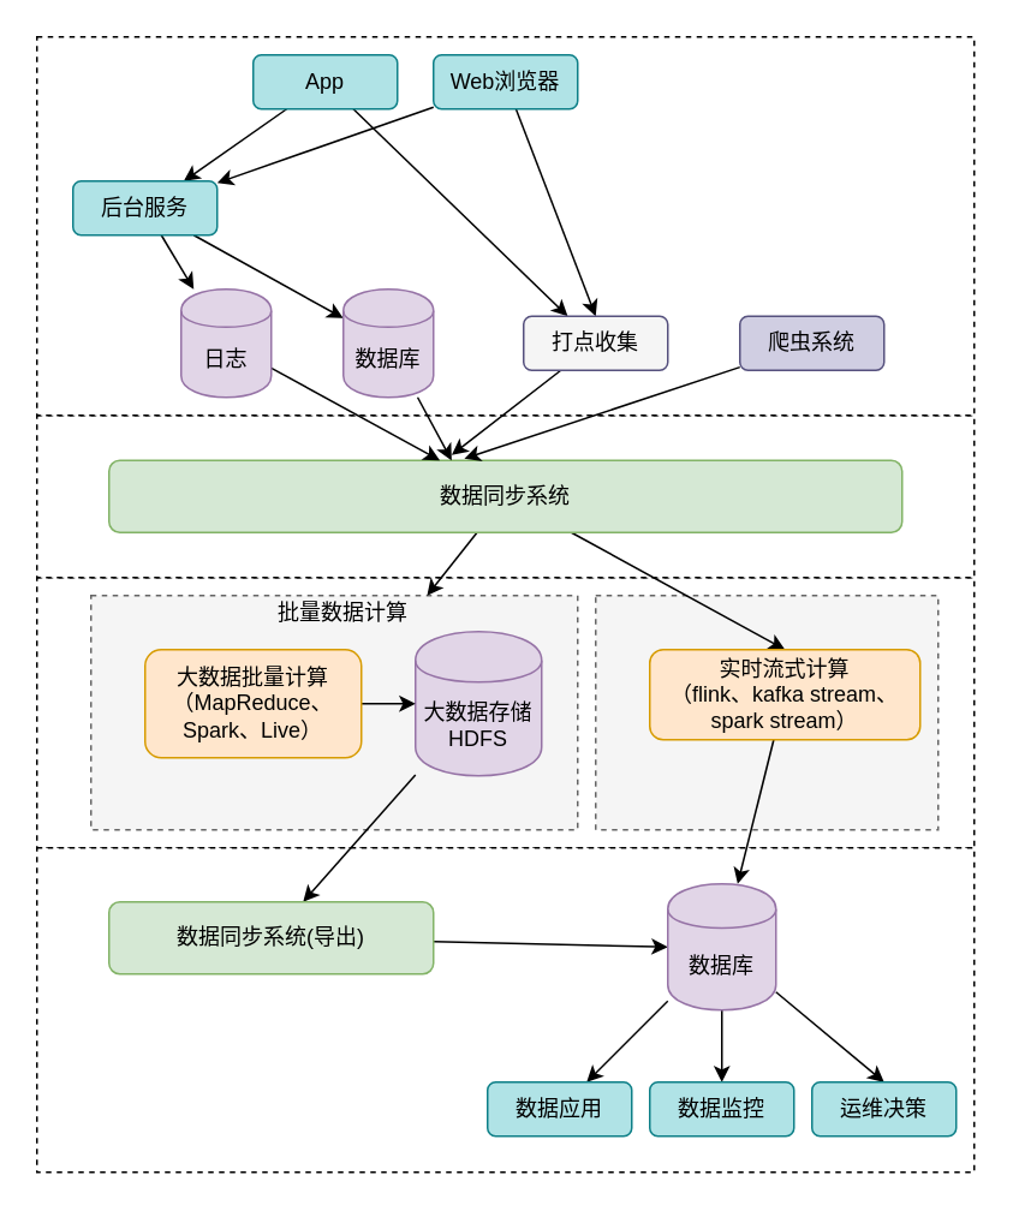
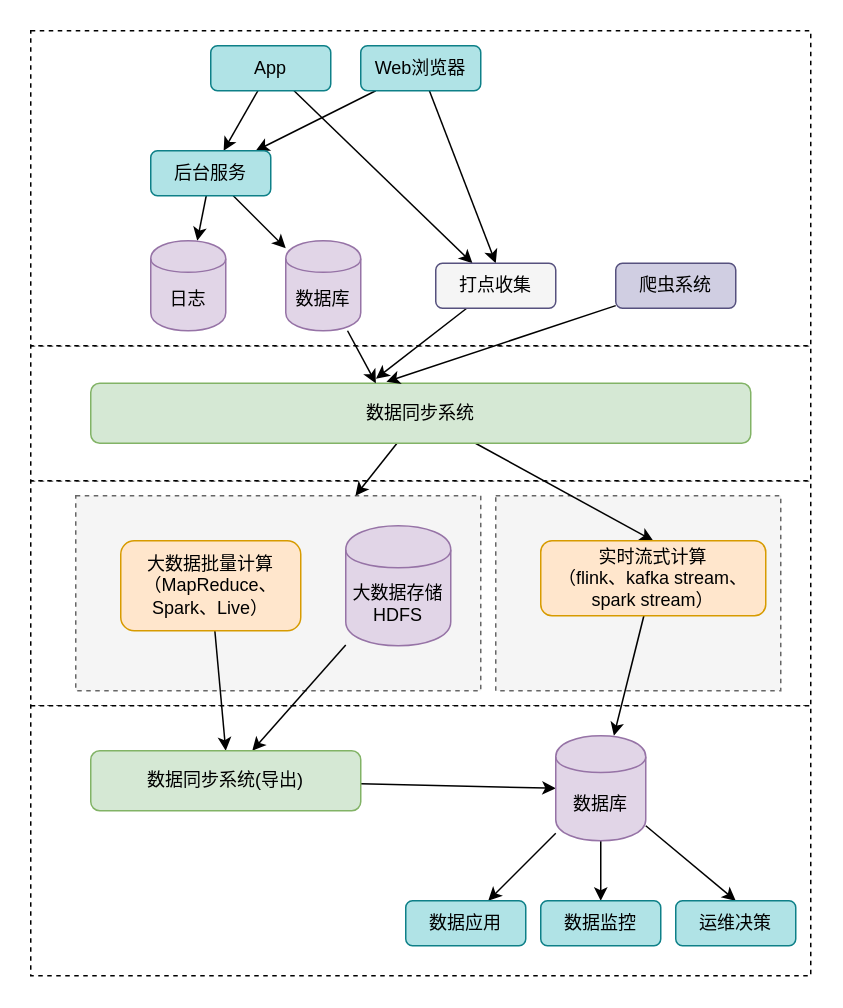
  <mxCell id="0" />
  <mxCell id="1" parent="0" />
  <mxCell id="2" value="" style="rounded=0;whiteSpace=wrap;html=1;dashed=1;" parent="1" vertex="1"><mxGeometry x="20" y="320" width="520" height="150" as="geometry" /></mxCell>
  <mxCell id="3" value="" style="rounded=0;whiteSpace=wrap;html=1;dashed=1;fillColor=#f5f5f5;strokeColor=#666666;fontColor=#333333;" parent="1" vertex="1"><mxGeometry x="330" y="330" width="190" height="130" as="geometry" /></mxCell>
  <mxCell id="4" value="" style="rounded=0;whiteSpace=wrap;html=1;dashed=1;fillColor=#f5f5f5;strokeColor=#666666;fontColor=#333333;" parent="1" vertex="1"><mxGeometry x="50" y="330" width="270" height="130" as="geometry" /></mxCell>
  <mxCell id="5" value="" style="rounded=0;whiteSpace=wrap;html=1;dashed=1;" parent="1" vertex="1"><mxGeometry x="20" y="470" width="520" height="180" as="geometry" /></mxCell>
  <mxCell id="6" value="" style="rounded=0;whiteSpace=wrap;html=1;dashed=1;" parent="1" vertex="1"><mxGeometry x="20" y="230" width="520" height="90" as="geometry" /></mxCell>
  <mxCell id="7" value="" style="rounded=0;whiteSpace=wrap;html=1;dashed=1;" parent="1" vertex="1"><mxGeometry x="20" y="20" width="520" height="210" as="geometry" /></mxCell>
  <mxCell id="8" style="edgeStyle=none;rounded=0;orthogonalLoop=1;jettySize=auto;html=1;entryX=0.5;entryY=0;entryDx=0;entryDy=0;" parent="1" source="10" target="33" edge="1"><mxGeometry relative="1" as="geometry" /></mxCell>
  <mxCell id="9" style="edgeStyle=none;rounded=0;orthogonalLoop=1;jettySize=auto;html=1;" parent="1" source="10" target="4" edge="1"><mxGeometry relative="1" as="geometry" /></mxCell>
  <mxCell id="10" value="数据同步系统" style="rounded=1;whiteSpace=wrap;html=1;fillColor=#d5e8d4;strokeColor=#82b366;" parent="1" vertex="1"><mxGeometry x="60" y="255" width="440" height="40" as="geometry" /></mxCell>
  <mxCell id="11" style="rounded=0;orthogonalLoop=1;jettySize=auto;html=1;" parent="1" source="13" target="19" edge="1"><mxGeometry relative="1" as="geometry" /></mxCell>
  <mxCell id="12" style="edgeStyle=none;rounded=0;orthogonalLoop=1;jettySize=auto;html=1;" parent="1" source="13" target="21" edge="1"><mxGeometry relative="1" as="geometry" /></mxCell>
  <mxCell id="13" value="App" style="rounded=1;whiteSpace=wrap;html=1;fillColor=#b0e3e6;strokeColor=#0e8088;" parent="1" vertex="1"><mxGeometry x="140" y="30" width="80" height="30" as="geometry" /></mxCell>
  <mxCell id="14" style="edgeStyle=none;rounded=0;orthogonalLoop=1;jettySize=auto;html=1;" parent="1" source="16" target="19" edge="1"><mxGeometry relative="1" as="geometry" /></mxCell>
  <mxCell id="15" style="edgeStyle=none;rounded=0;orthogonalLoop=1;jettySize=auto;html=1;entryX=0.5;entryY=0;entryDx=0;entryDy=0;" parent="1" source="16" target="21" edge="1"><mxGeometry relative="1" as="geometry" /></mxCell>
  <mxCell id="16" value="Web浏览器" style="rounded=1;whiteSpace=wrap;html=1;fillColor=#b0e3e6;strokeColor=#0e8088;" parent="1" vertex="1"><mxGeometry x="240" y="30" width="80" height="30" as="geometry" /></mxCell>
  <mxCell id="17" style="edgeStyle=none;rounded=0;orthogonalLoop=1;jettySize=auto;html=1;" parent="1" source="19" target="23" edge="1"><mxGeometry relative="1" as="geometry" /></mxCell>
  <mxCell id="18" style="edgeStyle=none;rounded=0;orthogonalLoop=1;jettySize=auto;html=1;" parent="1" source="19" target="25" edge="1"><mxGeometry relative="1" as="geometry" /></mxCell>
- <mxCell id="19" value="后台服务" style="rounded=1;whiteSpace=wrap;html=1;fillColor=#b0e3e6;strokeColor=#0e8088;" parent="1" vertex="1"><mxGeometry x="40" y="100" width="80" height="30" as="geometry" /></mxCell>
+ <mxCell id="19" value="后台服务" style="rounded=1;whiteSpace=wrap;html=1;fillColor=#b0e3e6;strokeColor=#0e8088;" parent="1" vertex="1"><mxGeometry x="100" y="100" width="80" height="30" as="geometry" /></mxCell>
  <mxCell id="20" style="edgeStyle=none;rounded=0;orthogonalLoop=1;jettySize=auto;html=1;entryX=0.432;entryY=-0.075;entryDx=0;entryDy=0;entryPerimeter=0;" parent="1" source="21" edge="1" target="10"><mxGeometry relative="1" as="geometry"><mxPoint x="250" y="270" as="targetPoint" /></mxGeometry></mxCell>
  <mxCell id="21" value="打点收集" style="rounded=1;whiteSpace=wrap;html=1;fillColor=#f5f5f5;strokeColor=#56517e;" parent="1" vertex="1"><mxGeometry x="290" y="175" width="80" height="30" as="geometry" /></mxCell>
- <mxCell id="22" style="edgeStyle=none;rounded=0;orthogonalLoop=1;jettySize=auto;html=1;" parent="1" source="23" target="10" edge="1"><mxGeometry relative="1" as="geometry" /></mxCell>
  <mxCell id="23" value="日志" style="shape=cylinder;whiteSpace=wrap;html=1;boundedLbl=1;backgroundOutline=1;fillColor=#e1d5e7;strokeColor=#9673a6;" parent="1" vertex="1"><mxGeometry x="100" y="160" width="50" height="60" as="geometry" /></mxCell>
  <mxCell id="24" style="edgeStyle=none;rounded=0;orthogonalLoop=1;jettySize=auto;html=1;entryX=0.432;entryY=0;entryDx=0;entryDy=0;entryPerimeter=0;" parent="1" source="25" target="10" edge="1"><mxGeometry relative="1" as="geometry" /></mxCell>
  <mxCell id="25" value="数据库" style="shape=cylinder;whiteSpace=wrap;html=1;boundedLbl=1;backgroundOutline=1;fillColor=#e1d5e7;strokeColor=#9673a6;" parent="1" vertex="1"><mxGeometry x="190" y="160" width="50" height="60" as="geometry" /></mxCell>
  <mxCell id="26" style="edgeStyle=none;rounded=0;orthogonalLoop=1;jettySize=auto;html=1;entryX=0.448;entryY=-0.025;entryDx=0;entryDy=0;entryPerimeter=0;" parent="1" source="27" target="10" edge="1"><mxGeometry relative="1" as="geometry" /></mxCell>
  <mxCell id="27" value="爬虫系统" style="rounded=1;whiteSpace=wrap;html=1;fillColor=#d0cee2;strokeColor=#56517e;" parent="1" vertex="1"><mxGeometry x="410" y="175" width="80" height="30" as="geometry" /></mxCell>
  <mxCell id="28" style="edgeStyle=none;rounded=0;orthogonalLoop=1;jettySize=auto;html=1;" parent="1" source="29" target="35" edge="1"><mxGeometry relative="1" as="geometry" /></mxCell>
  <mxCell id="29" value="大数据存储&lt;br&gt;HDFS" style="shape=cylinder;whiteSpace=wrap;html=1;boundedLbl=1;backgroundOutline=1;fillColor=#e1d5e7;strokeColor=#9673a6;" parent="1" vertex="1"><mxGeometry x="230" y="350" width="70" height="80" as="geometry" /></mxCell>
- <mxCell id="30" style="edgeStyle=none;rounded=0;orthogonalLoop=1;jettySize=auto;html=1;" parent="1" source="31" target="29" edge="1"><mxGeometry relative="1" as="geometry" /></mxCell>
+ <mxCell id="30" style="edgeStyle=none;rounded=0;orthogonalLoop=1;jettySize=auto;html=1;entryX=0.5;entryY=0;entryDx=0;entryDy=0;" parent="1" source="31" target="35" edge="1"><mxGeometry relative="1" as="geometry" /></mxCell>
  <mxCell id="31" value="大数据批量计算&lt;br&gt;（MapReduce、Spark、Live）" style="rounded=1;whiteSpace=wrap;html=1;fillColor=#ffe6cc;strokeColor=#d79b00;" parent="1" vertex="1"><mxGeometry x="80" y="360" width="120" height="60" as="geometry" /></mxCell>
  <mxCell id="32" style="edgeStyle=none;rounded=0;orthogonalLoop=1;jettySize=auto;html=1;" parent="1" source="33" target="39" edge="1"><mxGeometry relative="1" as="geometry" /></mxCell>
  <mxCell id="33" value="实时流式计算&lt;br&gt;（flink、kafka stream、spark stream）" style="rounded=1;whiteSpace=wrap;html=1;fillColor=#ffe6cc;strokeColor=#d79b00;" parent="1" vertex="1"><mxGeometry x="360" y="360" width="150" height="50" as="geometry" /></mxCell>
  <mxCell id="34" style="edgeStyle=none;rounded=0;orthogonalLoop=1;jettySize=auto;html=1;entryX=0;entryY=0.5;entryDx=0;entryDy=0;" parent="1" source="35" target="39" edge="1"><mxGeometry relative="1" as="geometry" /></mxCell>
  <mxCell id="35" value="数据同步系统(导出)" style="rounded=1;whiteSpace=wrap;html=1;fillColor=#d5e8d4;strokeColor=#82b366;" parent="1" vertex="1"><mxGeometry x="60" y="500" width="180" height="40" as="geometry" /></mxCell>
  <mxCell id="36" style="edgeStyle=none;rounded=0;orthogonalLoop=1;jettySize=auto;html=1;" parent="1" source="39" target="40" edge="1"><mxGeometry relative="1" as="geometry" /></mxCell>
  <mxCell id="37" style="edgeStyle=none;rounded=0;orthogonalLoop=1;jettySize=auto;html=1;" parent="1" source="39" target="41" edge="1"><mxGeometry relative="1" as="geometry" /></mxCell>
  <mxCell id="38" style="edgeStyle=none;rounded=0;orthogonalLoop=1;jettySize=auto;html=1;entryX=0.5;entryY=0;entryDx=0;entryDy=0;" parent="1" source="39" target="42" edge="1"><mxGeometry relative="1" as="geometry" /></mxCell>
  <mxCell id="39" value="数据库" style="shape=cylinder;whiteSpace=wrap;html=1;boundedLbl=1;backgroundOutline=1;fillColor=#e1d5e7;strokeColor=#9673a6;" parent="1" vertex="1"><mxGeometry x="370" y="490" width="60" height="70" as="geometry" /></mxCell>
  <mxCell id="40" value="数据应用" style="rounded=1;whiteSpace=wrap;html=1;fillColor=#b0e3e6;strokeColor=#0e8088;" parent="1" vertex="1"><mxGeometry x="270" y="600" width="80" height="30" as="geometry" /></mxCell>
  <mxCell id="41" value="数据监控&lt;span style=&quot;font-family: monospace ; font-size: 0px&quot;&gt;%3CmxGraphModel%3E%3Croot%3E%3CmxCell%20id%3D%220%22%2F%3E%3CmxCell%20id%3D%221%22%20parent%3D%220%22%2F%3E%3CmxCell%20id%3D%222%22%20value%3D%22%E6%89%93%E7%82%B9%E6%94%B6%E9%9B%86%22%20style%3D%22rounded%3D1%3BwhiteSpace%3Dwrap%3Bhtml%3D1%3B%22%20vertex%3D%221%22%20parent%3D%221%22%3E%3CmxGeometry%20x%3D%22390%22%20y%3D%22175%22%20width%3D%2280%22%20height%3D%2230%22%20as%3D%22geometry%22%2F%3E%3C%2FmxCell%3E%3CmxCell%20id%3D%223%22%20value%3D%22%E7%88%AC%E8%99%AB%E7%B3%BB%E7%BB%9F%22%20style%3D%22rounded%3D1%3BwhiteSpace%3Dwrap%3Bhtml%3D1%3B%22%20vertex%3D%221%22%20parent%3D%221%22%3E%3CmxGeometry%20x%3D%22510%22%20y%3D%22175%22%20width%3D%2280%22%20height%3D%2230%22%20as%3D%22geometry%22%2F%3E%3C%2FmxCell%3E%3C%2Froot%3E%3C%2FmxGraphModel%3E&lt;/span&gt;" style="rounded=1;whiteSpace=wrap;html=1;fillColor=#b0e3e6;strokeColor=#0e8088;" parent="1" vertex="1"><mxGeometry x="360" y="600" width="80" height="30" as="geometry" /></mxCell>
  <mxCell id="42" value="运维决策" style="rounded=1;whiteSpace=wrap;html=1;fillColor=#b0e3e6;strokeColor=#0e8088;" parent="1" vertex="1"><mxGeometry x="450" y="600" width="80" height="30" as="geometry" /></mxCell>
- <mxCell id="43" value="批量数据计算" style="text;html=1;strokeColor=none;fillColor=none;align=center;verticalAlign=middle;whiteSpace=wrap;rounded=0;dashed=1;" parent="1" vertex="1"><mxGeometry x="150" y="330" width="80" height="20" as="geometry" /></mxCell>
